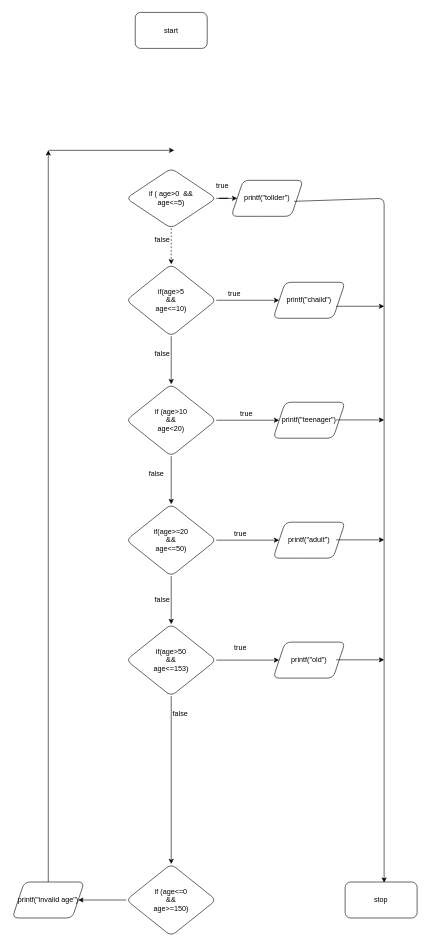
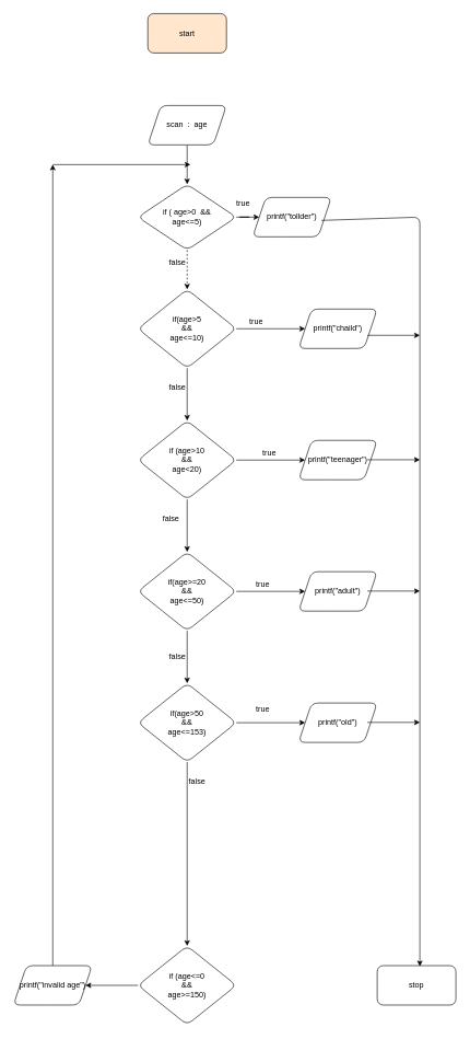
  <mxCell id="0" />
  <mxCell id="1" parent="0" />
- <mxCell id="2" value="start" style="rounded=1;whiteSpace=wrap;html=1;" parent="1" vertex="1"><mxGeometry x="225" y="20" width="120" height="60" as="geometry" /></mxCell>
+ <mxCell id="2" value="start" style="rounded=1;whiteSpace=wrap;html=1;fillColor=#ffe6cc;" parent="1" vertex="1"><mxGeometry x="225" y="20" width="120" height="60" as="geometry" /></mxCell>
+ <mxCell id="3" value="" style="edgeStyle=orthogonalEdgeStyle;rounded=0;orthogonalLoop=1;jettySize=auto;html=1;" parent="1" source="4" target="7" edge="1"><mxGeometry relative="1" as="geometry" /></mxCell>
+ <mxCell id="4" value="scan&amp;nbsp; :&amp;nbsp; age" style="shape=parallelogram;perimeter=parallelogramPerimeter;whiteSpace=wrap;html=1;fixedSize=1;rounded=1;" parent="1" vertex="1"><mxGeometry x="225" y="160" width="120" height="60" as="geometry" /></mxCell>
  <mxCell id="5" value="" style="edgeStyle=orthogonalEdgeStyle;rounded=0;orthogonalLoop=1;jettySize=auto;html=1;" parent="1" source="7" target="8" edge="1"><mxGeometry relative="1" as="geometry" /></mxCell>
  <mxCell id="6" value="" style="edgeStyle=orthogonalEdgeStyle;rounded=0;orthogonalLoop=1;jettySize=auto;html=1;dashed=1;" parent="1" source="7" target="11" edge="1"><mxGeometry relative="1" as="geometry" /></mxCell>
  <mxCell id="7" value="if ( age&amp;gt;0&amp;nbsp; &amp;amp;&amp;amp;&lt;br&gt;age&amp;lt;=5)" style="rhombus;whiteSpace=wrap;html=1;rounded=1;" parent="1" vertex="1"><mxGeometry x="210" y="280" width="150" height="100" as="geometry" /></mxCell>
  <mxCell id="8" value="printf(&quot;tollder&quot;)" style="shape=parallelogram;perimeter=parallelogramPerimeter;whiteSpace=wrap;html=1;fixedSize=1;rounded=1;" parent="1" vertex="1"><mxGeometry x="385" y="300" width="120" height="60" as="geometry" /></mxCell>
  <mxCell id="9" value="" style="edgeStyle=orthogonalEdgeStyle;rounded=0;orthogonalLoop=1;jettySize=auto;html=1;" parent="1" source="11" target="12" edge="1"><mxGeometry relative="1" as="geometry" /></mxCell>
  <mxCell id="10" value="" style="edgeStyle=orthogonalEdgeStyle;rounded=0;orthogonalLoop=1;jettySize=auto;html=1;" parent="1" source="11" target="15" edge="1"><mxGeometry relative="1" as="geometry" /></mxCell>
  <mxCell id="11" value="if(age&amp;gt;5&lt;br&gt;&amp;amp;&amp;amp;&lt;br&gt;age&amp;lt;=10)" style="rhombus;whiteSpace=wrap;html=1;rounded=1;" parent="1" vertex="1"><mxGeometry x="210" y="440" width="150" height="120" as="geometry" /></mxCell>
  <mxCell id="12" value="printf(&quot;chaild&quot;)" style="shape=parallelogram;perimeter=parallelogramPerimeter;whiteSpace=wrap;html=1;fixedSize=1;rounded=1;" parent="1" vertex="1"><mxGeometry x="455" y="470" width="120" height="60" as="geometry" /></mxCell>
  <mxCell id="13" value="" style="edgeStyle=orthogonalEdgeStyle;rounded=0;orthogonalLoop=1;jettySize=auto;html=1;" parent="1" source="15" target="16" edge="1"><mxGeometry relative="1" as="geometry" /></mxCell>
  <mxCell id="14" value="" style="edgeStyle=orthogonalEdgeStyle;rounded=0;orthogonalLoop=1;jettySize=auto;html=1;" parent="1" source="15" target="19" edge="1"><mxGeometry relative="1" as="geometry" /></mxCell>
  <mxCell id="15" value="if (age&amp;gt;10&lt;br&gt;&amp;amp;&amp;amp;&lt;br&gt;age&amp;lt;20)" style="rhombus;whiteSpace=wrap;html=1;rounded=1;" parent="1" vertex="1"><mxGeometry x="210" y="640" width="150" height="120" as="geometry" /></mxCell>
  <mxCell id="16" value="printf(&quot;teenager&quot;)" style="shape=parallelogram;perimeter=parallelogramPerimeter;whiteSpace=wrap;html=1;fixedSize=1;rounded=1;" parent="1" vertex="1"><mxGeometry x="455" y="670" width="120" height="60" as="geometry" /></mxCell>
  <mxCell id="17" value="" style="edgeStyle=orthogonalEdgeStyle;rounded=0;orthogonalLoop=1;jettySize=auto;html=1;" parent="1" source="19" target="20" edge="1"><mxGeometry relative="1" as="geometry" /></mxCell>
  <mxCell id="18" value="" style="edgeStyle=orthogonalEdgeStyle;rounded=0;orthogonalLoop=1;jettySize=auto;html=1;" parent="1" source="19" target="23" edge="1"><mxGeometry relative="1" as="geometry" /></mxCell>
  <mxCell id="19" value="if(age&amp;gt;=20&lt;br&gt;&amp;amp;&amp;amp;&lt;br&gt;age&amp;lt;=50)" style="rhombus;whiteSpace=wrap;html=1;rounded=1;" parent="1" vertex="1"><mxGeometry x="210" y="840" width="150" height="120" as="geometry" /></mxCell>
  <mxCell id="20" value="printf(&quot;adult&quot;)" style="shape=parallelogram;perimeter=parallelogramPerimeter;whiteSpace=wrap;html=1;fixedSize=1;rounded=1;" parent="1" vertex="1"><mxGeometry x="455" y="870" width="120" height="60" as="geometry" /></mxCell>
  <mxCell id="21" value="" style="edgeStyle=orthogonalEdgeStyle;rounded=0;orthogonalLoop=1;jettySize=auto;html=1;" parent="1" source="23" target="24" edge="1"><mxGeometry relative="1" as="geometry" /></mxCell>
  <mxCell id="22" value="" style="edgeStyle=orthogonalEdgeStyle;rounded=0;orthogonalLoop=1;jettySize=auto;html=1;entryX=0.5;entryY=0;entryDx=0;entryDy=0;" parent="1" source="23" target="36" edge="1"><mxGeometry relative="1" as="geometry"><mxPoint x="285" y="1350" as="targetPoint" /></mxGeometry></mxCell>
  <mxCell id="23" value="if(age&amp;gt;50&lt;br&gt;&amp;amp;&amp;amp;&lt;br&gt;age&amp;lt;=153)" style="rhombus;whiteSpace=wrap;html=1;rounded=1;" parent="1" vertex="1"><mxGeometry x="210" y="1040" width="150" height="120" as="geometry" /></mxCell>
  <mxCell id="24" value="printf(&quot;old&quot;)" style="shape=parallelogram;perimeter=parallelogramPerimeter;whiteSpace=wrap;html=1;fixedSize=1;rounded=1;" parent="1" vertex="1"><mxGeometry x="455" y="1070" width="120" height="60" as="geometry" /></mxCell>
  <mxCell id="25" value="&lt;span style=&quot;color: rgba(0 , 0 , 0 , 0) ; font-family: monospace ; font-size: 0px&quot;&gt;fff&lt;/span&gt;" style="text;html=1;align=center;verticalAlign=middle;resizable=0;points=[];autosize=1;" parent="1" vertex="1"><mxGeometry x="250" y="1180" width="20" height="20" as="geometry" /></mxCell>
  <mxCell id="26" value="true" style="text;html=1;align=center;verticalAlign=middle;resizable=0;points=[];autosize=1;" parent="1" vertex="1"><mxGeometry x="380" y="1070" width="40" height="20" as="geometry" /></mxCell>
  <mxCell id="27" value="true" style="text;html=1;align=center;verticalAlign=middle;resizable=0;points=[];autosize=1;" parent="1" vertex="1"><mxGeometry x="380" y="880" width="40" height="20" as="geometry" /></mxCell>
  <mxCell id="28" value="true" style="text;html=1;align=center;verticalAlign=middle;resizable=0;points=[];autosize=1;" parent="1" vertex="1"><mxGeometry x="390" y="680" width="40" height="20" as="geometry" /></mxCell>
  <mxCell id="29" value="true" style="text;html=1;align=center;verticalAlign=middle;resizable=0;points=[];autosize=1;" parent="1" vertex="1"><mxGeometry x="370" y="480" width="40" height="20" as="geometry" /></mxCell>
  <mxCell id="30" value="false" style="text;html=1;align=center;verticalAlign=middle;resizable=0;points=[];autosize=1;" parent="1" vertex="1"><mxGeometry x="250" y="990" width="40" height="20" as="geometry" /></mxCell>
  <mxCell id="31" value="false" style="text;html=1;align=center;verticalAlign=middle;resizable=0;points=[];autosize=1;" parent="1" vertex="1"><mxGeometry x="240" y="780" width="40" height="20" as="geometry" /></mxCell>
  <mxCell id="32" value="false" style="text;html=1;align=center;verticalAlign=middle;resizable=0;points=[];autosize=1;" parent="1" vertex="1"><mxGeometry x="250" y="580" width="40" height="20" as="geometry" /></mxCell>
  <mxCell id="33" value="false" style="text;html=1;align=center;verticalAlign=middle;resizable=0;points=[];autosize=1;" parent="1" vertex="1"><mxGeometry x="250" width="40" height="20" as="geometry" y="390" /></mxCell>
  <mxCell id="34" value="true" style="text;html=1;align=center;verticalAlign=middle;resizable=0;points=[];autosize=1;" parent="1" vertex="1"><mxGeometry x="350" y="300" width="40" height="20" as="geometry" /></mxCell>
  <mxCell id="35" value="" style="edgeStyle=orthogonalEdgeStyle;rounded=0;orthogonalLoop=1;jettySize=auto;html=1;" parent="1" source="36" target="37" edge="1"><mxGeometry relative="1" as="geometry" /></mxCell>
  <mxCell id="36" value="if (age&amp;lt;=0&lt;br&gt;&amp;amp;&amp;amp;&lt;br&gt;age&amp;gt;=150)" style="rhombus;whiteSpace=wrap;html=1;rounded=1;" parent="1" vertex="1"><mxGeometry x="210" y="1440" width="150" height="120" as="geometry" /></mxCell>
  <mxCell id="37" value="printf(&quot;invalid age&quot;)" style="shape=parallelogram;perimeter=parallelogramPerimeter;whiteSpace=wrap;html=1;fixedSize=1;rounded=1;" parent="1" vertex="1"><mxGeometry x="20" y="1470" width="120" height="60" as="geometry" /></mxCell>
  <mxCell id="38" value="" style="endArrow=classic;html=1;" parent="1" edge="1"><mxGeometry width="50" height="50" relative="1" as="geometry"><mxPoint x="80" y="1470" as="sourcePoint" /><mxPoint x="80" y="250" as="targetPoint" /><Array as="points" /></mxGeometry></mxCell>
  <mxCell id="39" value="" style="endArrow=classic;html=1;" parent="1" edge="1"><mxGeometry width="50" height="50" relative="1" as="geometry"><mxPoint x="80" y="250" as="sourcePoint" /><mxPoint x="290" y="250" as="targetPoint" /></mxGeometry></mxCell>
  <mxCell id="40" value="" style="endArrow=classic;html=1;" parent="1" edge="1"><mxGeometry width="50" height="50" relative="1" as="geometry"><mxPoint x="490" y="335" as="sourcePoint" /><mxPoint x="640" y="1471" as="targetPoint" /><Array as="points"><mxPoint x="640" y="330" /></Array></mxGeometry></mxCell>
  <mxCell id="41" value="" style="endArrow=classic;html=1;" parent="1" edge="1"><mxGeometry width="50" height="50" relative="1" as="geometry"><mxPoint x="560" y="1099.5" as="sourcePoint" /><mxPoint x="640" y="1099.5" as="targetPoint" /></mxGeometry></mxCell>
  <mxCell id="42" value="" style="endArrow=classic;html=1;" parent="1" edge="1"><mxGeometry width="50" height="50" relative="1" as="geometry"><mxPoint x="560" y="899.5" as="sourcePoint" /><mxPoint x="640" y="899.5" as="targetPoint" /></mxGeometry></mxCell>
  <mxCell id="43" value="" style="endArrow=classic;html=1;" parent="1" edge="1"><mxGeometry width="50" height="50" relative="1" as="geometry"><mxPoint x="560" y="510" as="sourcePoint" /><mxPoint x="640" y="510" as="targetPoint" /></mxGeometry></mxCell>
  <mxCell id="44" value="" style="endArrow=classic;html=1;" parent="1" edge="1"><mxGeometry width="50" height="50" relative="1" as="geometry"><mxPoint x="560" y="699.5" as="sourcePoint" /><mxPoint x="640" y="699.5" as="targetPoint" /></mxGeometry></mxCell>
  <mxCell id="45" value="stop" style="rounded=1;whiteSpace=wrap;html=1;" parent="1" vertex="1"><mxGeometry x="575" y="1470" width="120" height="60" as="geometry" /></mxCell>
  <mxCell id="46" value="false" style="text;html=1;align=center;verticalAlign=middle;resizable=0;points=[];autosize=1;" vertex="1" parent="1"><mxGeometry x="280" y="1180" width="40" height="20" as="geometry" /></mxCell>
